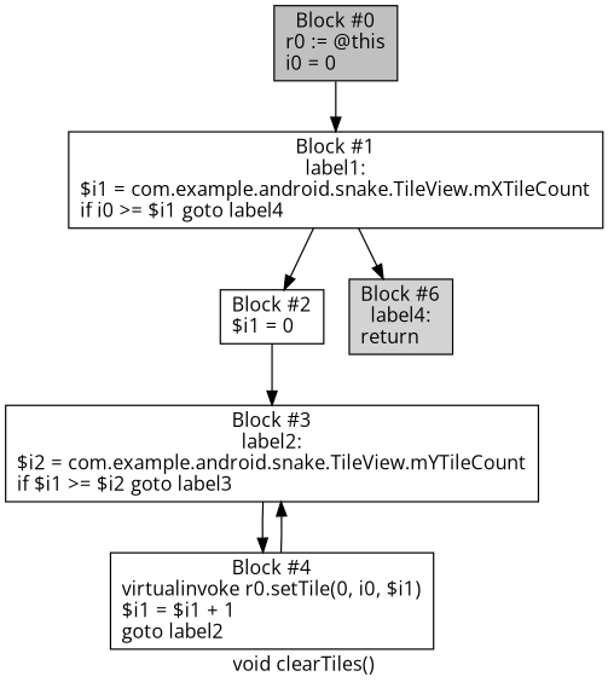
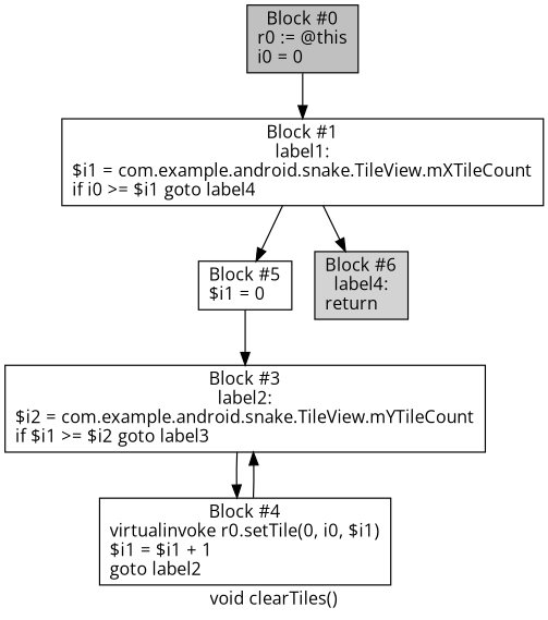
  digraph {
    fontname="Open Sans"
    label="void clearTiles()"
    node [fontname="Open Sans" shape=box]
    edge [fontname="Open Sans"]
    n1 [fillcolor=gray label="Block #0\nr0 := @this\li0 = 0\l" style=filled]
    n2 [label="Block #1\nlabel1:\n$i1 = com.example.android.snake.TileView.mXTileCount\lif i0 >= $i1 goto label4\l"]
-   n3 [label="Block #2\n$i1 = 0\l"]
+   n3 [label="Block #5\n$i1 = 0\l"]
    n4 [fillcolor=lightgray label="Block #6\nlabel4:\nreturn\l" style=filled]
    n5 [label="Block #3\nlabel2:\n$i2 = com.example.android.snake.TileView.mYTileCount\lif $i1 >= $i2 goto label3\l"]
    n6 [label="Block #4\nvirtualinvoke r0.setTile(0, i0, $i1)\l$i1 = $i1 + 1\lgoto label2\l"]
    n1 -> n2
    n2 -> n3
    n2 -> n4
    n3 -> n5
    n5 -> n6
    n6 -> n5
  }
